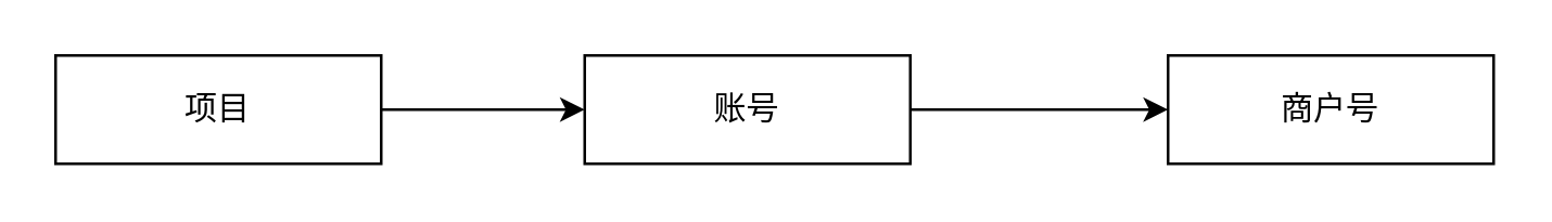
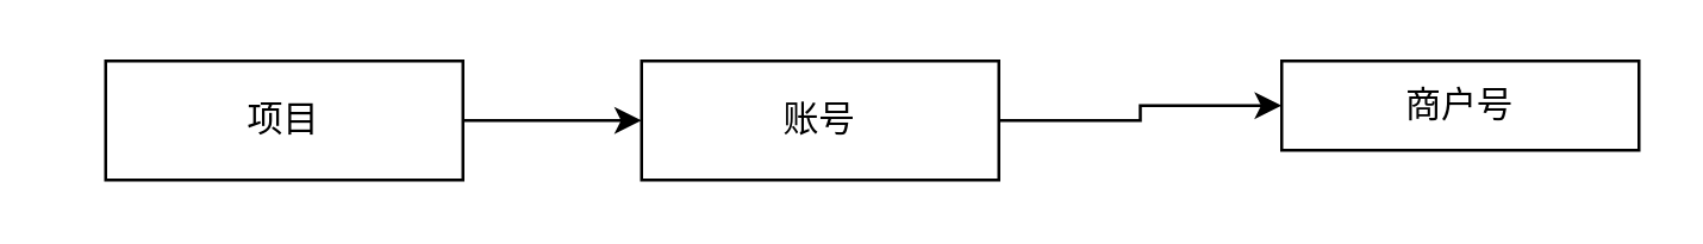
  <mxCell id="0" />
  <mxCell id="1" parent="0" />
  <mxCell id="2" value="" style="edgeStyle=orthogonalEdgeStyle;rounded=0;orthogonalLoop=1;jettySize=auto;html=1;" edge="1" parent="1" source="3" target="5"><mxGeometry relative="1" as="geometry" /></mxCell>
- <mxCell id="3" value="项目" style="rounded=0;whiteSpace=wrap;html=1;" vertex="1" parent="1"><mxGeometry x="20" y="20" width="120" height="40" as="geometry" /></mxCell>
+ <mxCell id="3" value="项目" style="rounded=0;whiteSpace=wrap;html=1;" vertex="1" parent="1"><mxGeometry x="35" y="20" width="120" height="40" as="geometry" /></mxCell>
  <mxCell id="4" value="" style="edgeStyle=orthogonalEdgeStyle;rounded=0;orthogonalLoop=1;jettySize=auto;html=1;" edge="1" parent="1" source="5" target="6"><mxGeometry relative="1" as="geometry" /></mxCell>
  <mxCell id="5" value="账号" style="rounded=0;whiteSpace=wrap;html=1;" vertex="1" parent="1"><mxGeometry x="215" y="20" width="120" height="40" as="geometry" /></mxCell>
- <mxCell id="6" value="商户号" style="rounded=0;whiteSpace=wrap;html=1;" vertex="1" parent="1"><mxGeometry x="430" y="20" width="120" height="40" as="geometry" /></mxCell>
+ <mxCell id="6" value="商户号" style="rounded=0;whiteSpace=wrap;html=1;" vertex="1" parent="1"><mxGeometry x="430" y="20" width="120" height="30" as="geometry" /></mxCell>
